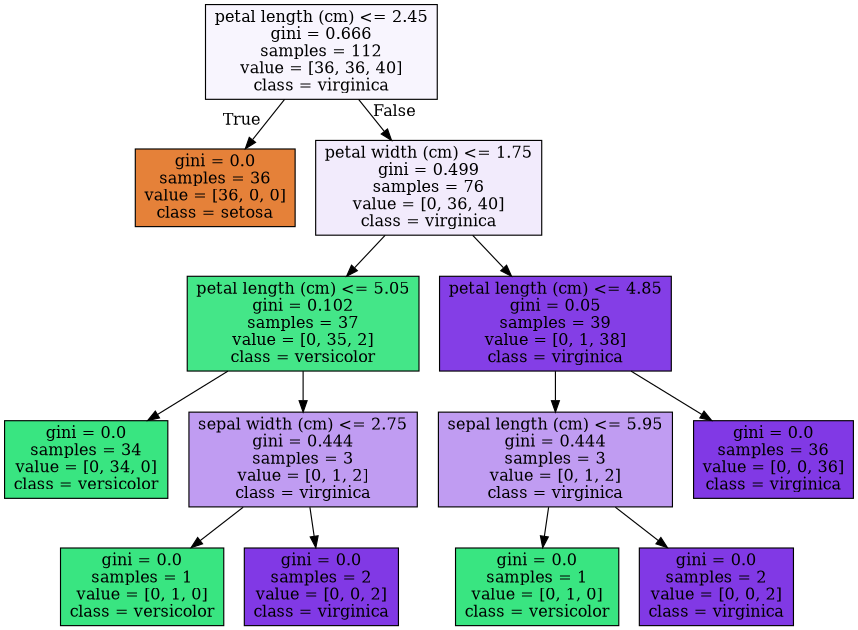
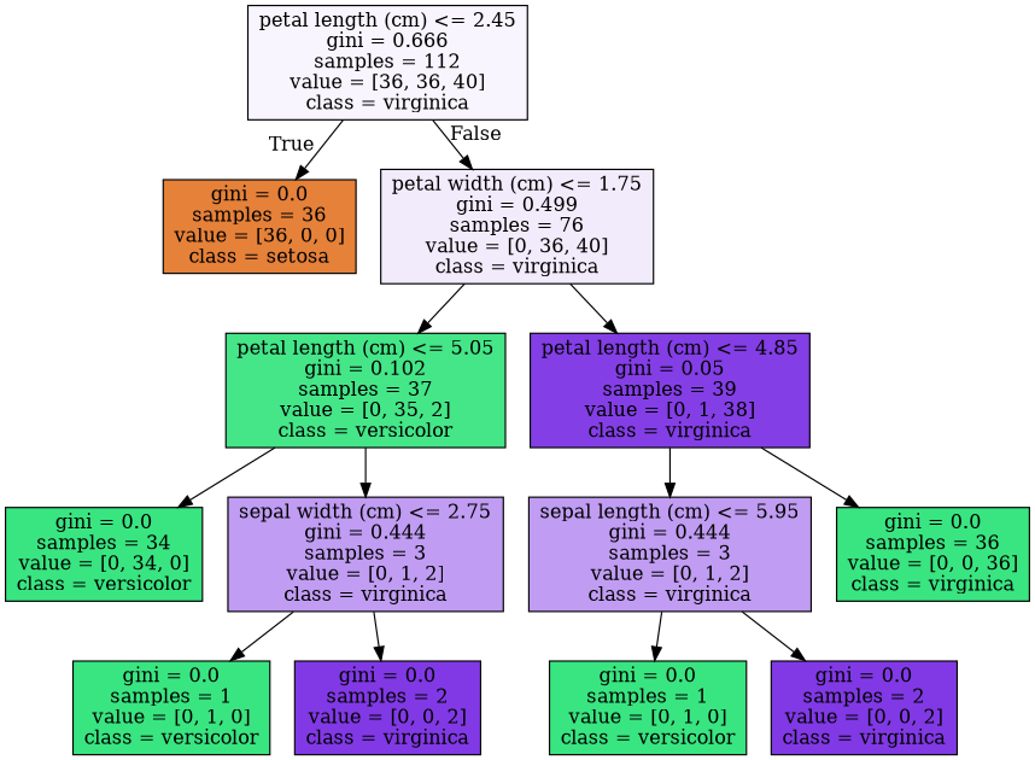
  digraph {
    node [color=black fillcolor="#39e581" shape=box style=filled]
    n1 [fillcolor="#f8f5fe" label="petal length (cm) <= 2.45\ngini = 0.666\nsamples = 112\nvalue = [36, 36, 40]\nclass = virginica"]
    n2 [fillcolor="#e58139" label="gini = 0.0\nsamples = 36\nvalue = [36, 0, 0]\nclass = setosa"]
    n3 [fillcolor="#f2ebfc" label="petal width (cm) <= 1.75\ngini = 0.499\nsamples = 76\nvalue = [0, 36, 40]\nclass = virginica"]
    n4 [fillcolor="#44e688" label="petal length (cm) <= 5.05\ngini = 0.102\nsamples = 37\nvalue = [0, 35, 2]\nclass = versicolor"]
    n5 [fillcolor="#843ee6" label="petal length (cm) <= 4.85\ngini = 0.05\nsamples = 39\nvalue = [0, 1, 38]\nclass = virginica"]
    n6 [label="gini = 0.0\nsamples = 34\nvalue = [0, 34, 0]\nclass = versicolor"]
    n7 [fillcolor="#c09cf2" label="sepal width (cm) <= 2.75\ngini = 0.444\nsamples = 3\nvalue = [0, 1, 2]\nclass = virginica"]
    n8 [label="gini = 0.0\nsamples = 1\nvalue = [0, 1, 0]\nclass = versicolor"]
    n9 [fillcolor="#8139e5" label="gini = 0.0\nsamples = 2\nvalue = [0, 0, 2]\nclass = virginica"]
    n10 [fillcolor="#c09cf2" label="sepal length (cm) <= 5.95\ngini = 0.444\nsamples = 3\nvalue = [0, 1, 2]\nclass = virginica"]
-   n11 [fillcolor="#8139e5" label="gini = 0.0\nsamples = 36\nvalue = [0, 0, 36]\nclass = virginica"]
+   n11 [label="gini = 0.0\nsamples = 36\nvalue = [0, 0, 36]\nclass = virginica"]
    n12 [label="gini = 0.0\nsamples = 1\nvalue = [0, 1, 0]\nclass = versicolor"]
    n13 [fillcolor="#8139e5" label="gini = 0.0\nsamples = 2\nvalue = [0, 0, 2]\nclass = virginica"]
    n1 -> n2 [headlabel=True labelangle=45 labeldistance=2.5]
    n1 -> n3 [headlabel=False labelangle=-45 labeldistance=2.5]
    n3 -> n4
    n3 -> n5
    n4 -> n6
    n4 -> n7
    n5 -> n10
    n5 -> n11
    n7 -> n8
    n7 -> n9
    n10 -> n12
    n10 -> n13
  }
